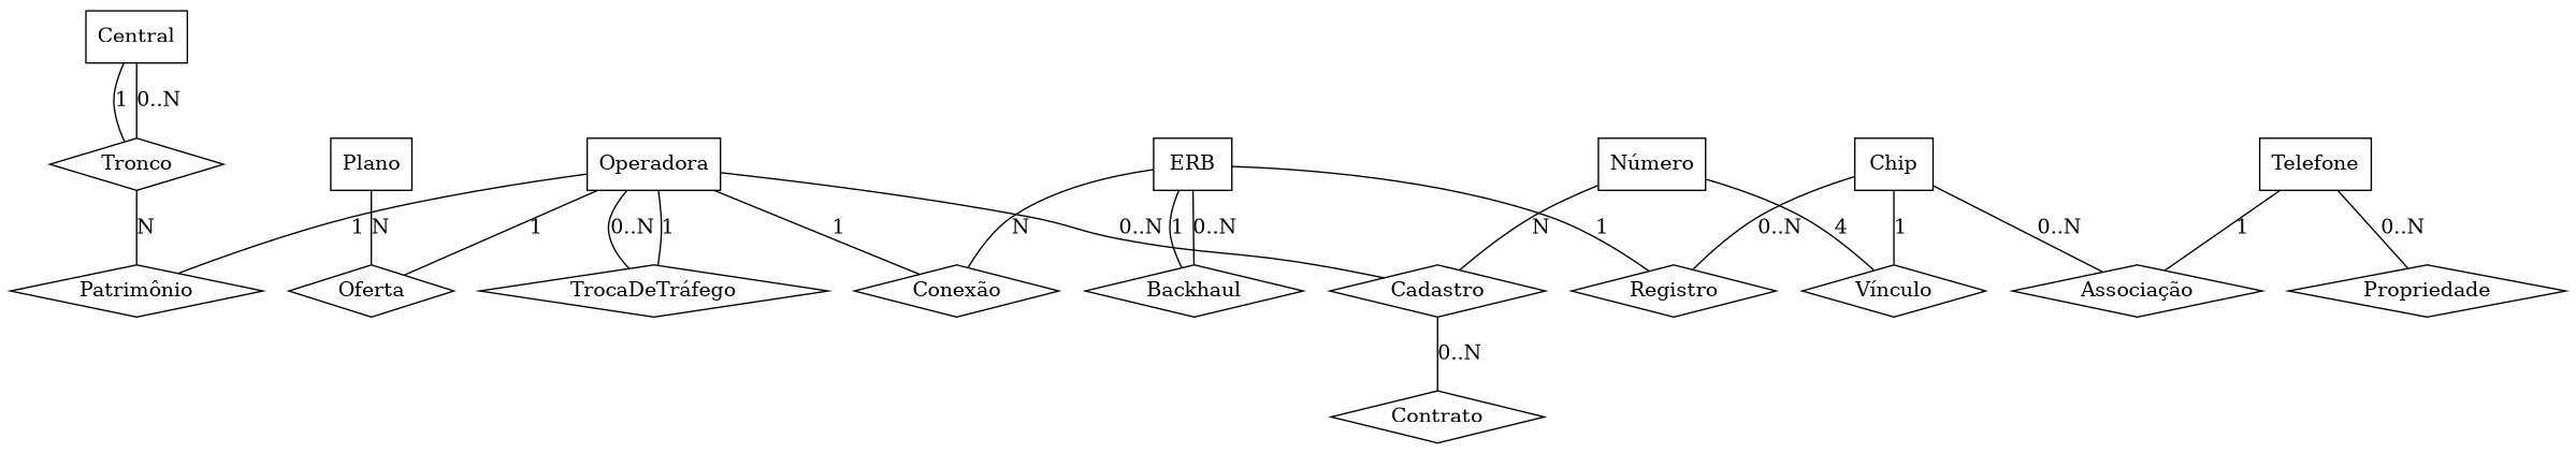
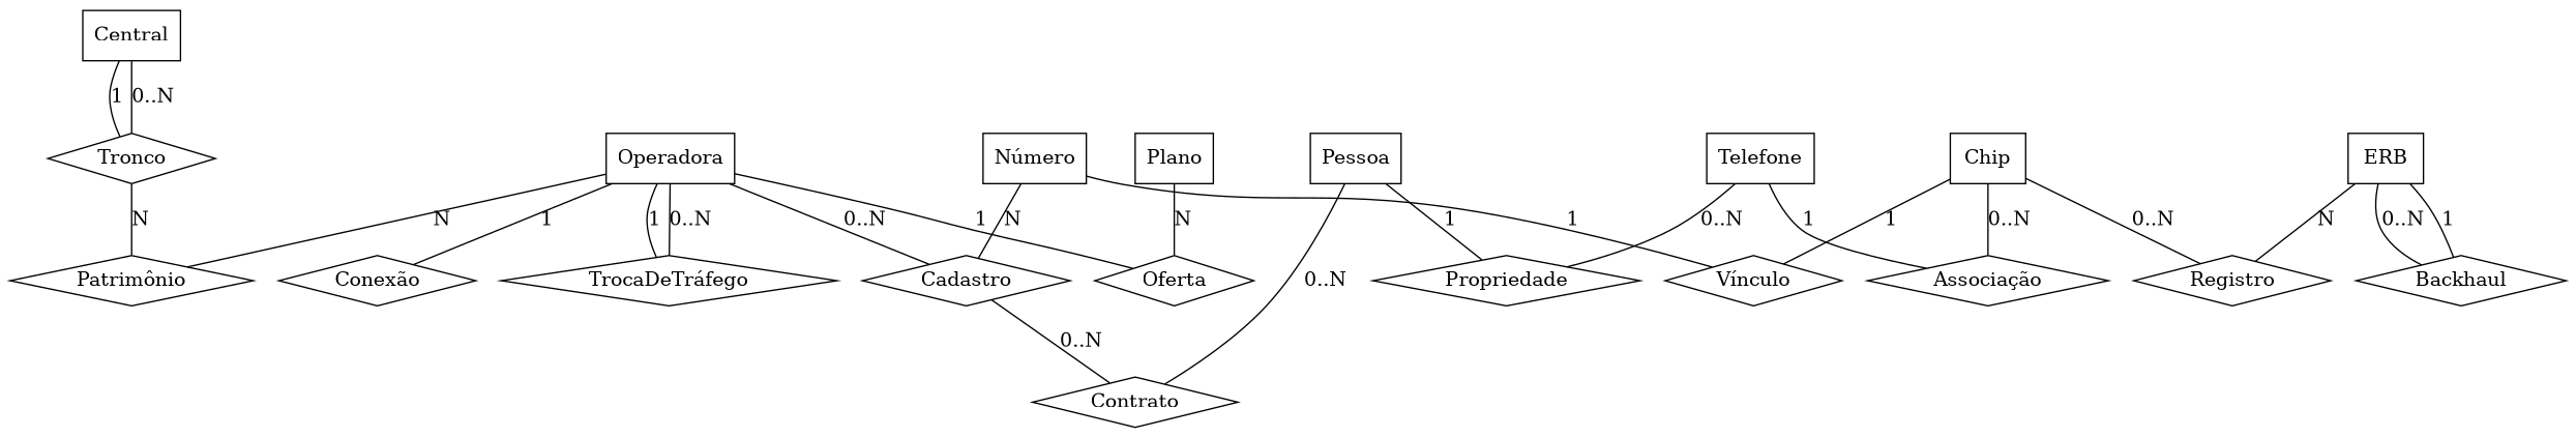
  graph {
    node [shape=diamond]
    Central [shape=record]
    Tronco
    "Patrimônio"
    Chip [shape=record]
    "Associação"
    Registro
    "Vínculo"
    ERB [shape=record]
    Backhaul
    "Conexão"
    "Número" [shape=record]
    Cadastro
    Contrato
    Operadora [shape=record]
    Oferta
    "TrocaDeTráfego"
+   Pessoa [shape=record]
    Propriedade
    Plano [shape=record]
    Telefone [shape=record]
    Central -- Tronco [label=1]
    Tronco -- Central [label="0..N"]
    Tronco -- "Patrimônio" [label=N]
    Chip -- "Associação" [label="0..N"]
    Chip -- Registro [label="0..N"]
    Chip -- "Vínculo" [label=1]
-   ERB -- Registro [label=1]
+   ERB -- Registro [label=N]
    ERB -- Backhaul [label=1]
-   ERB -- "Conexão" [label=N]
    Backhaul -- ERB [label="0..N"]
-   "Número" -- "Vínculo" [label=4]
+   "Número" -- "Vínculo" [label=1]
    "Número" -- Cadastro [label=N]
    Cadastro -- Contrato [label="0..N"]
-   Operadora -- "Patrimônio" [label=1]
+   Operadora -- "Patrimônio" [label=N]
    Operadora -- "Conexão" [label=1]
    Operadora -- Cadastro [label="0..N"]
    Operadora -- Oferta [label=1]
    Operadora -- "TrocaDeTráfego" [label=1]
    "TrocaDeTráfego" -- Operadora [label="0..N"]
+   Pessoa -- Contrato [label="0..N"]
+   Pessoa -- Propriedade [label=1]
    Plano -- Oferta [label=N]
    Telefone -- "Associação" [label=1]
    Telefone -- Propriedade [label="0..N"]
  }
